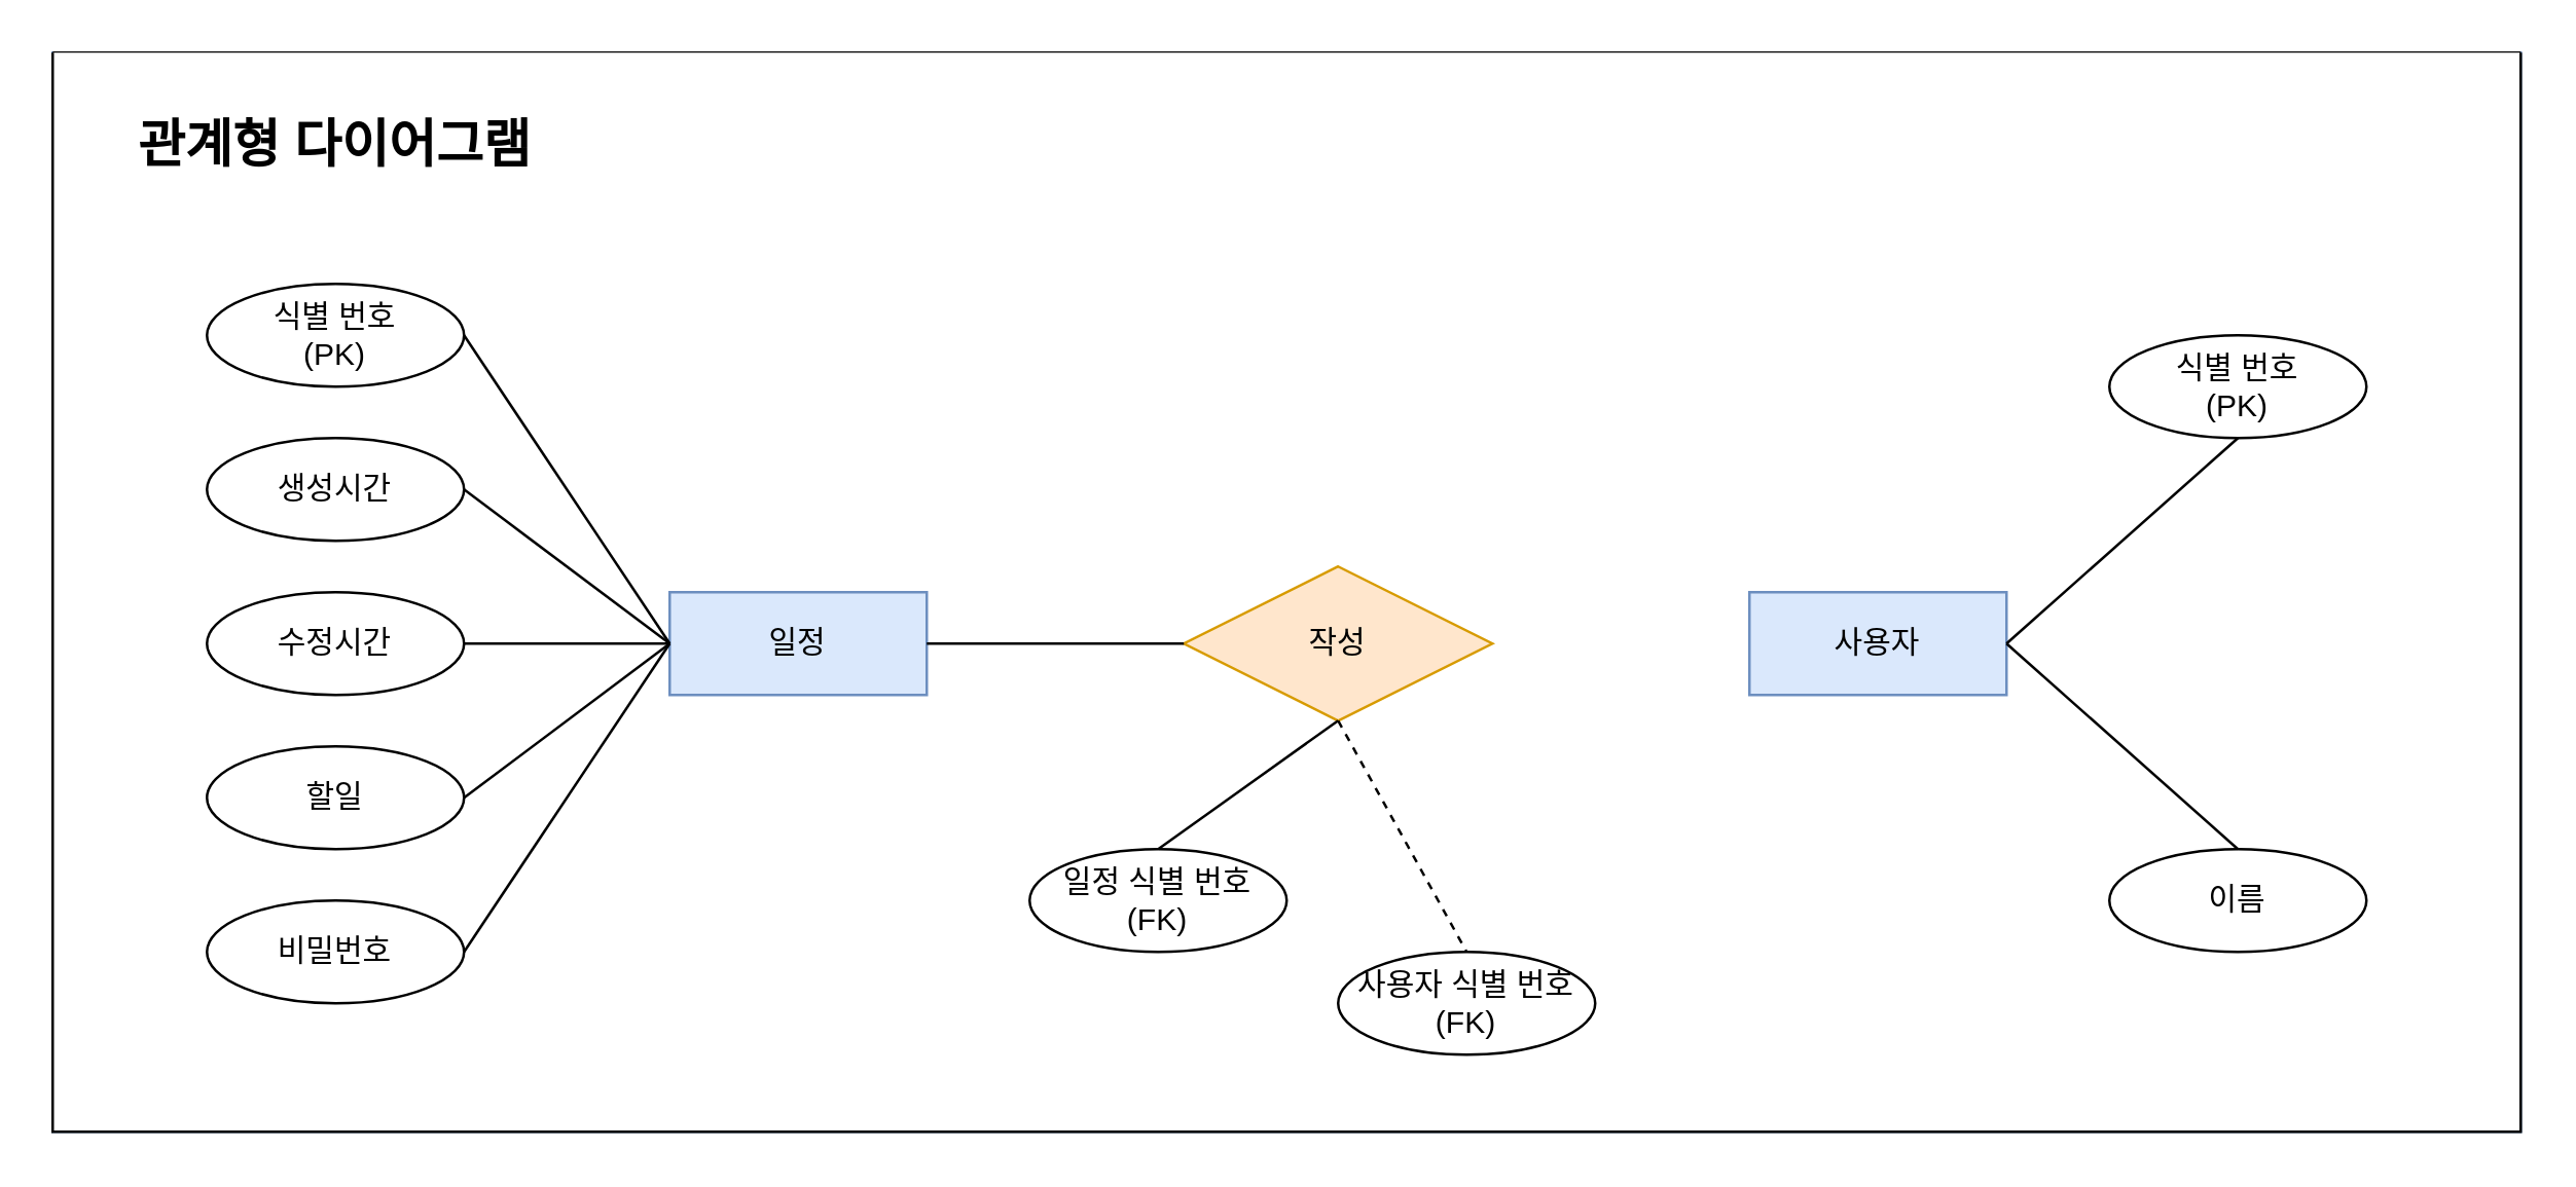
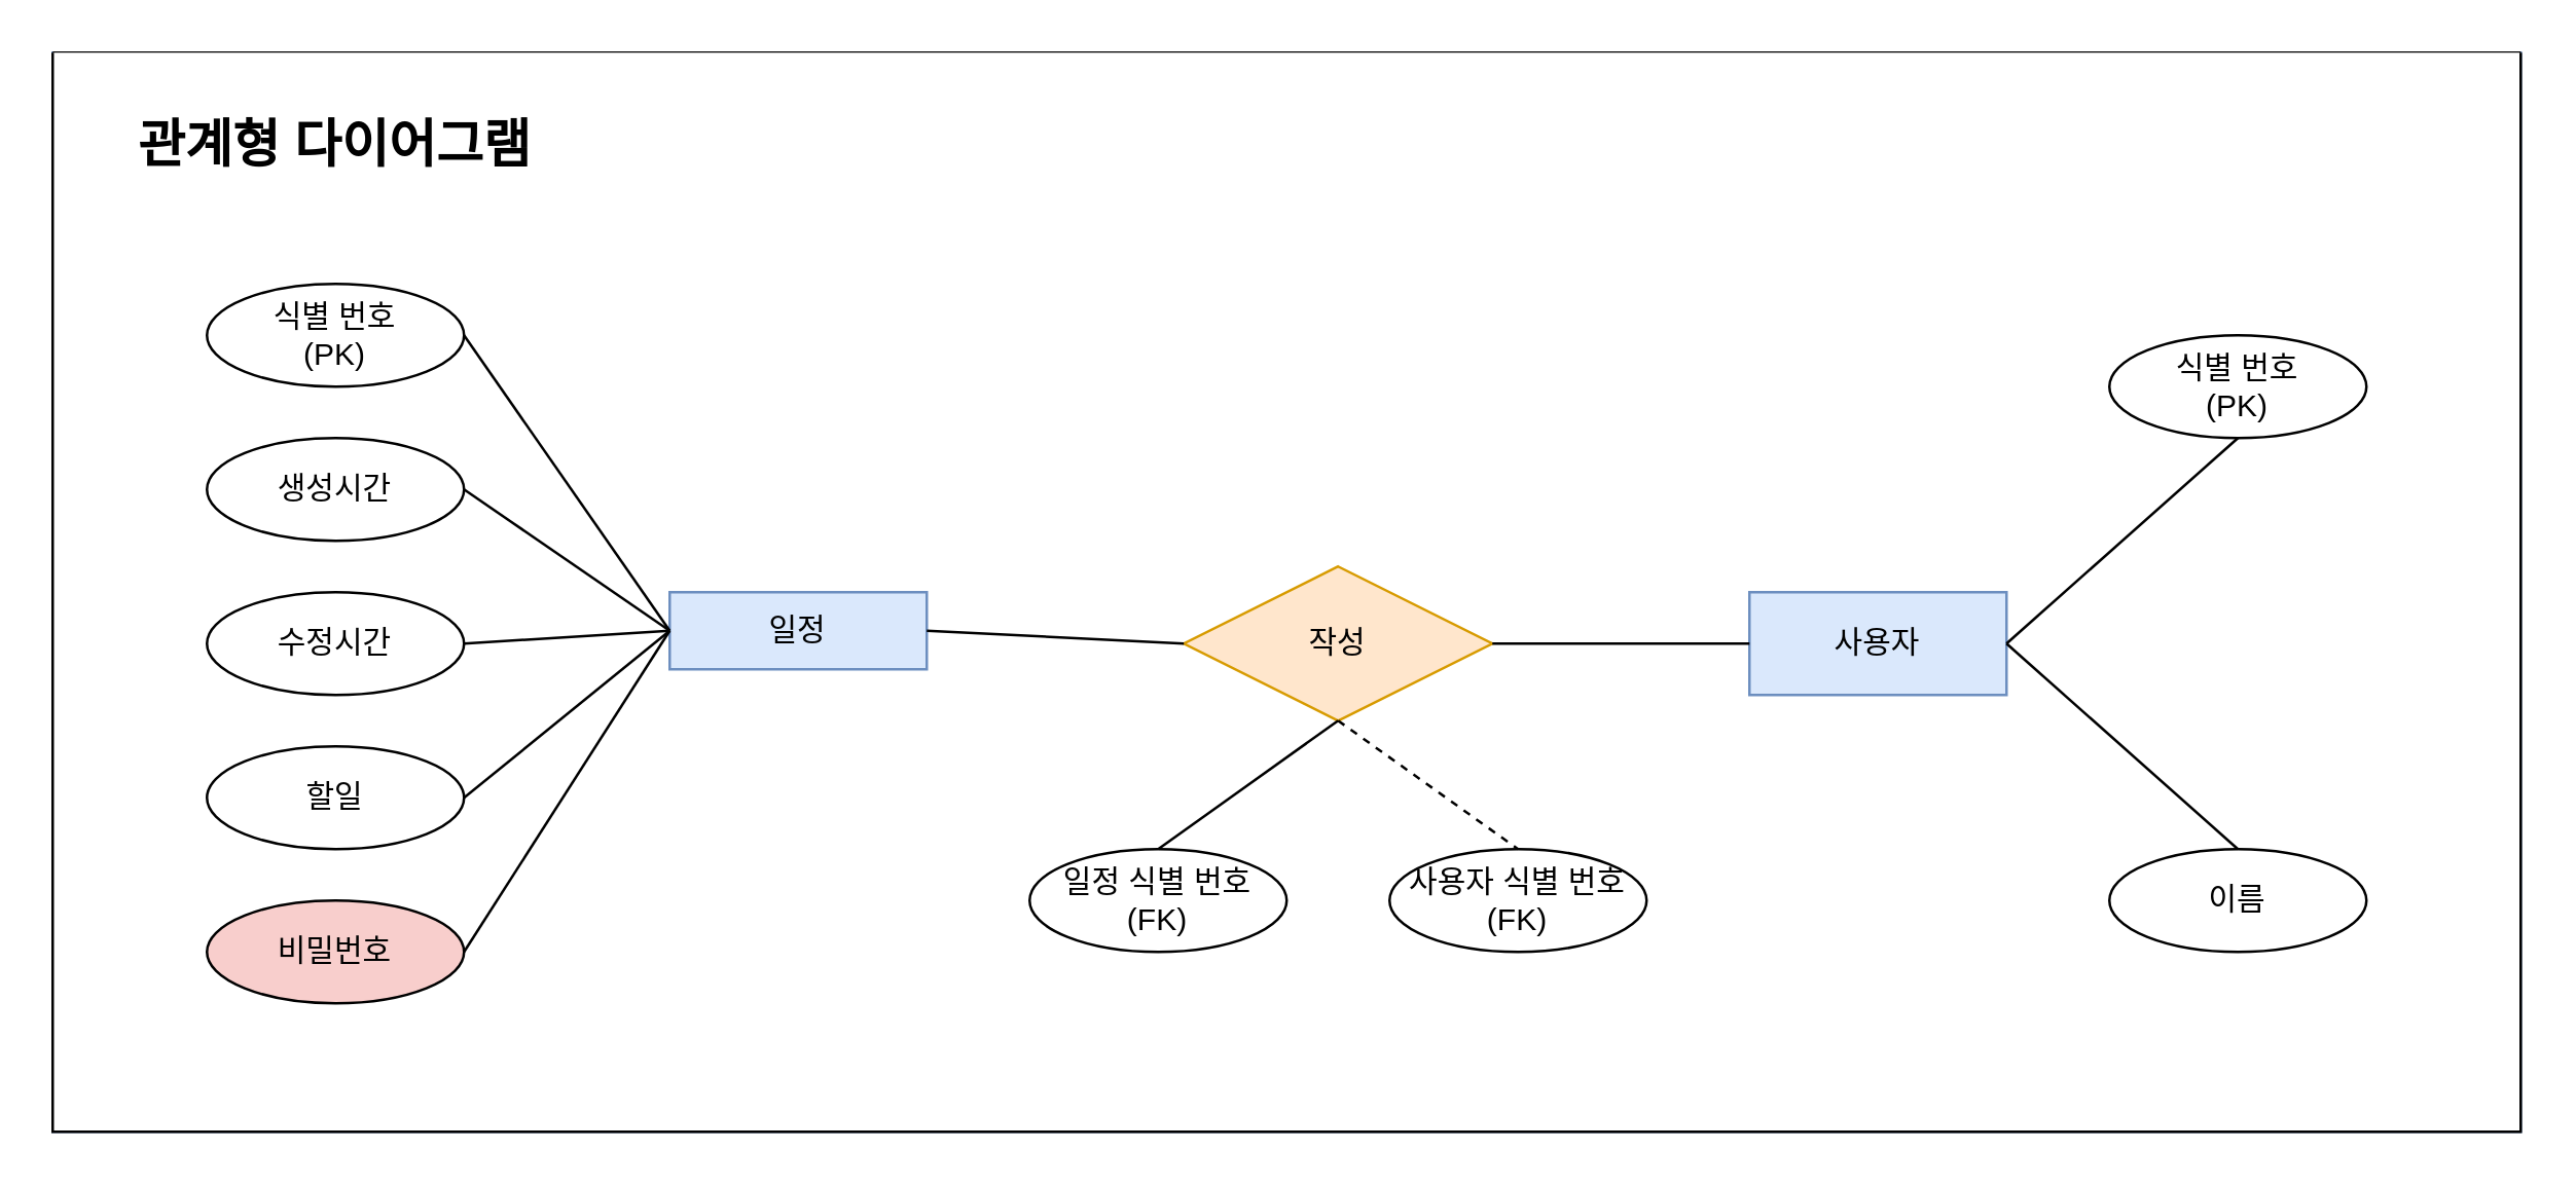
  <mxCell id="0" />
  <mxCell id="1" parent="0" />
  <mxCell id="2" value="" style="group;fillColor=#dae8fc;strokeColor=#6c8ebf;" vertex="1" connectable="0" parent="1"><mxGeometry x="20" y="20" width="960" height="420" as="geometry" /></mxCell>
  <mxCell id="3" value="" style="swimlane;startSize=0;swimlaneFillColor=default;" vertex="1" parent="2"><mxGeometry width="960" height="420" as="geometry" /></mxCell>
  <mxCell id="4" value="관계형 다이어그램" style="text;html=1;align=center;verticalAlign=middle;whiteSpace=wrap;rounded=0;fontSize=20;fontStyle=1" vertex="1" parent="3"><mxGeometry x="25" y="20" width="170" height="30" as="geometry" /></mxCell>
  <mxCell id="5" value="작성" style="shape=rhombus;perimeter=rhombusPerimeter;whiteSpace=wrap;html=1;align=center;fillColor=#ffe6cc;strokeColor=#d79b00;" vertex="1" parent="2"><mxGeometry x="440" y="200" width="120" height="60" as="geometry" /></mxCell>
- <mxCell id="6" value="일정" style="whiteSpace=wrap;html=1;align=center;fillColor=#dae8fc;strokeColor=#6c8ebf;" vertex="1" parent="2"><mxGeometry x="240" y="210" width="100" height="40" as="geometry" /></mxCell>
+ <mxCell id="6" value="일정" style="whiteSpace=wrap;html=1;align=center;fillColor=#dae8fc;strokeColor=#6c8ebf;" vertex="1" parent="2"><mxGeometry x="240" y="210" width="100" height="30" as="geometry" /></mxCell>
  <mxCell id="7" value="사용자" style="whiteSpace=wrap;html=1;align=center;fillColor=#dae8fc;strokeColor=#6c8ebf;" vertex="1" parent="2"><mxGeometry x="660" y="210" width="100" height="40" as="geometry" /></mxCell>
  <mxCell id="8" value="" style="endArrow=none;html=1;rounded=0;exitX=1;exitY=0.5;exitDx=0;exitDy=0;entryX=0;entryY=0.5;entryDx=0;entryDy=0;" edge="1" parent="2" source="6" target="5"><mxGeometry relative="1" as="geometry"><mxPoint x="410" y="410" as="sourcePoint" /><mxPoint x="570" y="410" as="targetPoint" /></mxGeometry></mxCell>
+ <mxCell id="9" value="" style="endArrow=none;html=1;rounded=0;exitX=1;exitY=0.5;exitDx=0;exitDy=0;entryX=0;entryY=0.5;entryDx=0;entryDy=0;" edge="1" parent="2" source="5" target="7"><mxGeometry relative="1" as="geometry"><mxPoint x="430" y="410" as="sourcePoint" /><mxPoint x="590" y="410" as="targetPoint" /></mxGeometry></mxCell>
  <mxCell id="10" value="식별 번호&lt;div&gt;(PK)&lt;/div&gt;" style="ellipse;whiteSpace=wrap;html=1;align=center;" vertex="1" parent="2"><mxGeometry x="800" y="110" width="100" height="40" as="geometry" /></mxCell>
  <mxCell id="11" value="이름" style="ellipse;whiteSpace=wrap;html=1;align=center;" vertex="1" parent="2"><mxGeometry x="800" y="310" width="100" height="40" as="geometry" /></mxCell>
  <mxCell id="12" value="" style="endArrow=none;html=1;rounded=0;entryX=0.5;entryY=1;entryDx=0;entryDy=0;exitX=1;exitY=0.5;exitDx=0;exitDy=0;" edge="1" parent="2" source="7" target="10"><mxGeometry relative="1" as="geometry"><mxPoint x="430" y="420" as="sourcePoint" /><mxPoint x="590" y="420" as="targetPoint" /></mxGeometry></mxCell>
  <mxCell id="13" value="" style="endArrow=none;html=1;rounded=0;entryX=0.5;entryY=0;entryDx=0;entryDy=0;exitX=1;exitY=0.5;exitDx=0;exitDy=0;" edge="1" parent="2" source="7" target="11"><mxGeometry relative="1" as="geometry"><mxPoint x="820" y="230" as="sourcePoint" /><mxPoint x="590" y="420" as="targetPoint" /></mxGeometry></mxCell>
  <mxCell id="14" value="식별 번호&lt;div&gt;(PK&lt;span style=&quot;background-color: transparent; color: light-dark(rgb(0, 0, 0), rgb(255, 255, 255));&quot;&gt;)&lt;/span&gt;&lt;/div&gt;" style="ellipse;whiteSpace=wrap;html=1;align=center;" vertex="1" parent="2"><mxGeometry x="60" y="90" width="100" height="40" as="geometry" /></mxCell>
  <mxCell id="15" value="생성시간" style="ellipse;whiteSpace=wrap;html=1;align=center;" vertex="1" parent="2"><mxGeometry x="60" y="150" width="100" height="40" as="geometry" /></mxCell>
  <mxCell id="16" value="수정시간" style="ellipse;whiteSpace=wrap;html=1;align=center;" vertex="1" parent="2"><mxGeometry x="60" y="210" width="100" height="40" as="geometry" /></mxCell>
  <mxCell id="17" value="할일" style="ellipse;whiteSpace=wrap;html=1;align=center;" vertex="1" parent="2"><mxGeometry x="60" y="270" width="100" height="40" as="geometry" /></mxCell>
- <mxCell id="18" value="비밀번호" style="ellipse;whiteSpace=wrap;html=1;align=center;" vertex="1" parent="2"><mxGeometry x="60" y="330" width="100" height="40" as="geometry" /></mxCell>
+ <mxCell id="18" value="비밀번호" style="ellipse;whiteSpace=wrap;html=1;align=center;fillColor=#f8cecc;" vertex="1" parent="2"><mxGeometry x="60" y="330" width="100" height="40" as="geometry" /></mxCell>
  <mxCell id="19" value="" style="endArrow=none;html=1;rounded=0;exitX=1;exitY=0.5;exitDx=0;exitDy=0;entryX=0;entryY=0.5;entryDx=0;entryDy=0;" edge="1" parent="2" source="14" target="6"><mxGeometry relative="1" as="geometry"><mxPoint x="340" y="420" as="sourcePoint" /><mxPoint x="500" y="420" as="targetPoint" /></mxGeometry></mxCell>
  <mxCell id="20" value="" style="endArrow=none;html=1;rounded=0;exitX=1;exitY=0.5;exitDx=0;exitDy=0;entryX=0;entryY=0.5;entryDx=0;entryDy=0;" edge="1" parent="2" source="15" target="6"><mxGeometry relative="1" as="geometry"><mxPoint x="340" y="420" as="sourcePoint" /><mxPoint x="500" y="420" as="targetPoint" /></mxGeometry></mxCell>
  <mxCell id="21" value="" style="endArrow=none;html=1;rounded=0;exitX=1;exitY=0.5;exitDx=0;exitDy=0;entryX=0;entryY=0.5;entryDx=0;entryDy=0;" edge="1" parent="2" source="16" target="6"><mxGeometry relative="1" as="geometry"><mxPoint x="340" y="420" as="sourcePoint" /><mxPoint x="500" y="420" as="targetPoint" /></mxGeometry></mxCell>
  <mxCell id="22" value="" style="endArrow=none;html=1;rounded=0;exitX=1;exitY=0.5;exitDx=0;exitDy=0;entryX=0;entryY=0.5;entryDx=0;entryDy=0;" edge="1" parent="2" source="17" target="6"><mxGeometry relative="1" as="geometry"><mxPoint x="340" y="420" as="sourcePoint" /><mxPoint x="500" y="420" as="targetPoint" /></mxGeometry></mxCell>
  <mxCell id="23" value="" style="endArrow=none;html=1;rounded=0;exitX=1;exitY=0.5;exitDx=0;exitDy=0;entryX=0;entryY=0.5;entryDx=0;entryDy=0;" edge="1" parent="2" source="18" target="6"><mxGeometry relative="1" as="geometry"><mxPoint x="340" y="420" as="sourcePoint" /><mxPoint x="500" y="420" as="targetPoint" /></mxGeometry></mxCell>
  <mxCell id="24" value="일정 식별 번호&lt;div&gt;(FK)&lt;/div&gt;" style="ellipse;whiteSpace=wrap;html=1;align=center;" vertex="1" parent="2"><mxGeometry x="380" y="310" width="100" height="40" as="geometry" /></mxCell>
- <mxCell id="25" value="사용자 식별 번호&lt;div&gt;(FK)&lt;/div&gt;" style="ellipse;whiteSpace=wrap;html=1;align=center;" vertex="1" parent="2"><mxGeometry x="500" y="350" width="100" height="40" as="geometry" /></mxCell>
+ <mxCell id="25" value="사용자 식별 번호&lt;div&gt;(FK)&lt;/div&gt;" style="ellipse;whiteSpace=wrap;html=1;align=center;" vertex="1" parent="2"><mxGeometry x="520" y="310" width="100" height="40" as="geometry" /></mxCell>
  <mxCell id="26" value="" style="endArrow=none;html=1;rounded=0;exitX=0.5;exitY=0;exitDx=0;exitDy=0;entryX=0.5;entryY=1;entryDx=0;entryDy=0;" edge="1" parent="2" source="24" target="5"><mxGeometry relative="1" as="geometry"><mxPoint x="340" y="420" as="sourcePoint" /><mxPoint x="500" y="420" as="targetPoint" /></mxGeometry></mxCell>
  <mxCell id="27" value="" style="endArrow=none;html=1;rounded=0;exitX=0.5;exitY=1;exitDx=0;exitDy=0;entryX=0.5;entryY=0;entryDx=0;entryDy=0;dashed=1;" edge="1" parent="2" source="5" target="25"><mxGeometry relative="1" as="geometry"><mxPoint x="340" y="420" as="sourcePoint" /><mxPoint x="500" y="420" as="targetPoint" /></mxGeometry></mxCell>
